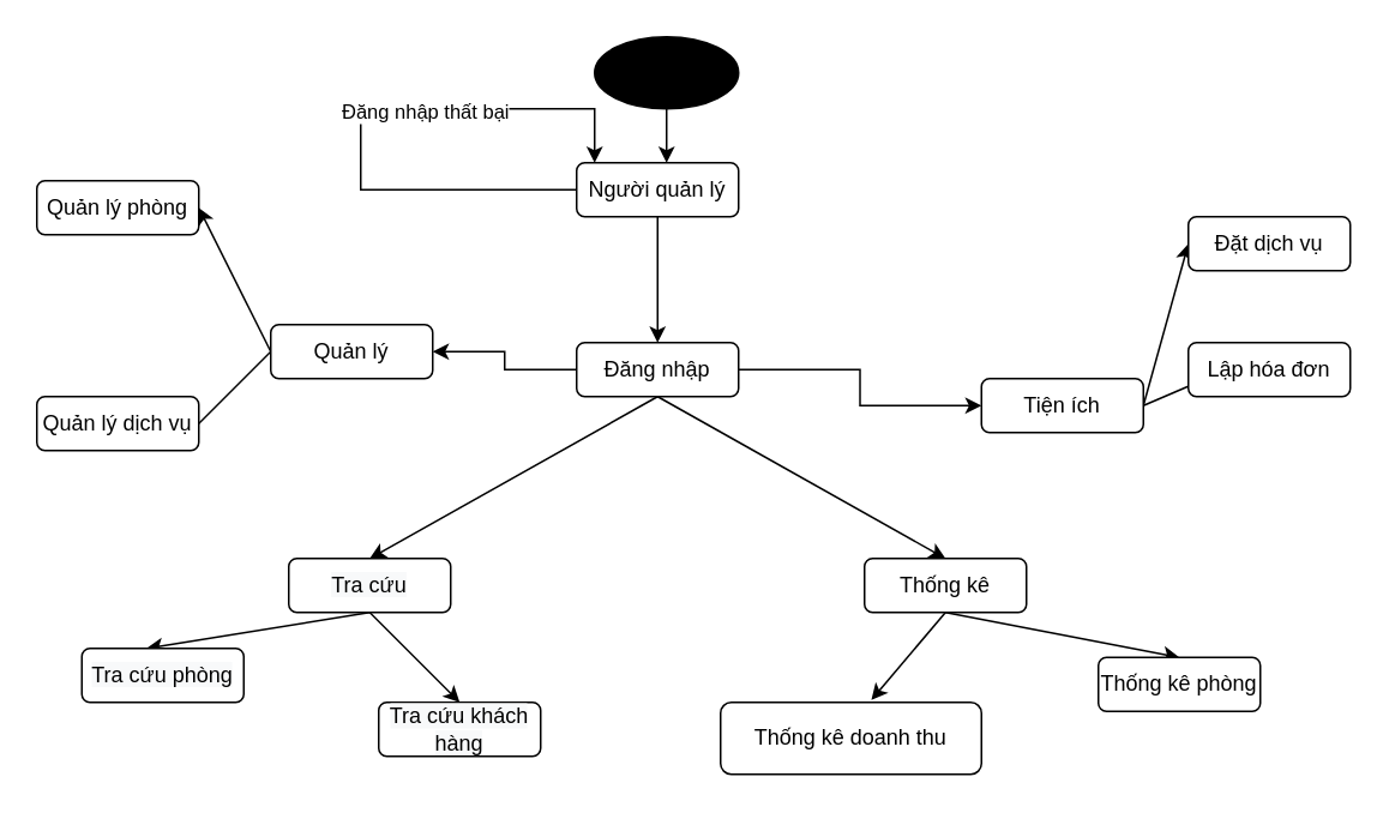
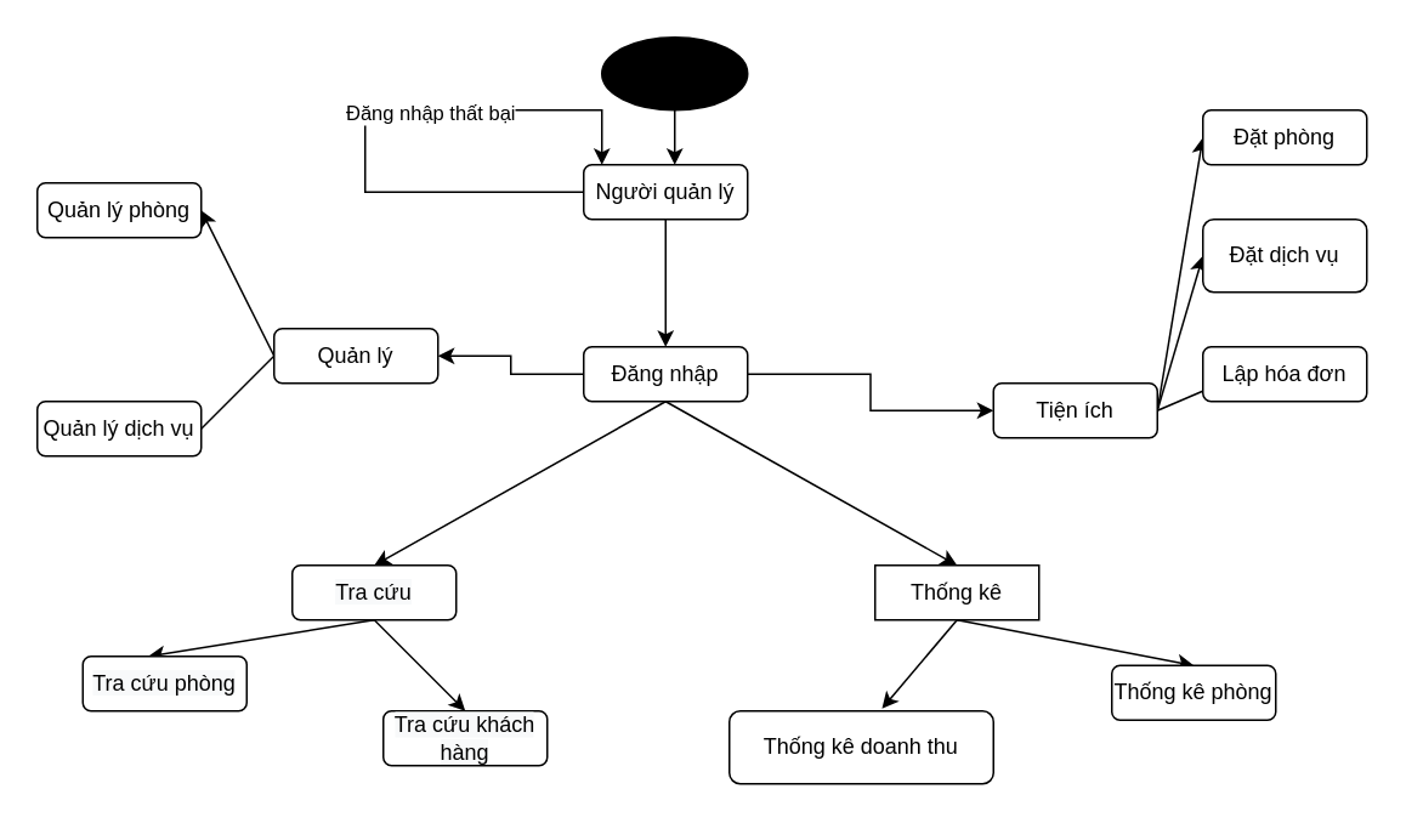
  <mxCell id="0" />
  <mxCell id="1" parent="0" />
  <mxCell id="2" style="edgeStyle=orthogonalEdgeStyle;rounded=0;orthogonalLoop=1;jettySize=auto;html=1;exitX=0.5;exitY=1;exitDx=0;exitDy=0;" edge="1" parent="1" source="3"><mxGeometry relative="1" as="geometry"><mxPoint x="370" y="90" as="targetPoint" /></mxGeometry></mxCell>
  <mxCell id="3" value="" style="ellipse;whiteSpace=wrap;html=1;fillColor=#000000;" vertex="1" parent="1"><mxGeometry x="330" y="20" width="80" height="40" as="geometry" /></mxCell>
  <mxCell id="4" style="rounded=0;orthogonalLoop=1;jettySize=auto;html=1;exitX=0.5;exitY=1;exitDx=0;exitDy=0;entryX=0.5;entryY=0;entryDx=0;entryDy=0;" edge="1" parent="1" source="5" target="16"><mxGeometry relative="1" as="geometry" /></mxCell>
  <mxCell id="5" value="&lt;span&gt;Người quản lý&lt;/span&gt;" style="rounded=1;whiteSpace=wrap;html=1;fillColor=#FFFFFF;" vertex="1" parent="1"><mxGeometry x="320" y="90" width="90" height="30" as="geometry" /></mxCell>
  <mxCell id="6" style="edgeStyle=none;rounded=0;orthogonalLoop=1;jettySize=auto;html=1;exitX=0;exitY=0.5;exitDx=0;exitDy=0;entryX=1;entryY=0.5;entryDx=0;entryDy=0;" edge="1" parent="1" source="8" target="24"><mxGeometry relative="1" as="geometry" /></mxCell>
  <mxCell id="7" style="edgeStyle=none;rounded=0;orthogonalLoop=1;jettySize=auto;html=1;exitX=0;exitY=0.5;exitDx=0;exitDy=0;entryX=1;entryY=0.5;entryDx=0;entryDy=0;endArrow=none;" edge="1" parent="1" source="8" target="25"><mxGeometry relative="1" as="geometry" /></mxCell>
  <mxCell id="8" value="Quản lý" style="rounded=1;whiteSpace=wrap;html=1;fillColor=#FFFFFF;" vertex="1" parent="1"><mxGeometry x="150" y="180" width="90" height="30" as="geometry" /></mxCell>
  <mxCell id="9" style="edgeStyle=none;rounded=0;orthogonalLoop=1;jettySize=auto;html=1;exitX=0.5;exitY=1;exitDx=0;exitDy=0;entryX=0.4;entryY=0;entryDx=0;entryDy=0;entryPerimeter=0;" edge="1" parent="1" source="11" target="26"><mxGeometry relative="1" as="geometry" /></mxCell>
  <mxCell id="10" style="edgeStyle=none;rounded=0;orthogonalLoop=1;jettySize=auto;html=1;exitX=0.5;exitY=1;exitDx=0;exitDy=0;entryX=0.5;entryY=0;entryDx=0;entryDy=0;" edge="1" parent="1" source="11" target="27"><mxGeometry relative="1" as="geometry" /></mxCell>
  <mxCell id="11" value="&#10;&#10;&lt;span style=&quot;color: rgb(0, 0, 0); font-family: helvetica; font-size: 12px; font-style: normal; font-weight: 400; letter-spacing: normal; text-align: center; text-indent: 0px; text-transform: none; word-spacing: 0px; background-color: rgb(248, 249, 250); display: inline; float: none;&quot;&gt;Tra cứu&lt;/span&gt;&#10;&#10;" style="rounded=1;whiteSpace=wrap;html=1;fillColor=#FFFFFF;" vertex="1" parent="1"><mxGeometry x="160" y="310" width="90" height="30" as="geometry" /></mxCell>
  <mxCell id="12" style="edgeStyle=orthogonalEdgeStyle;rounded=0;orthogonalLoop=1;jettySize=auto;html=1;exitX=0;exitY=0.5;exitDx=0;exitDy=0;entryX=1;entryY=0.5;entryDx=0;entryDy=0;" edge="1" parent="1" source="16" target="8"><mxGeometry relative="1" as="geometry" /></mxCell>
  <mxCell id="13" style="edgeStyle=orthogonalEdgeStyle;rounded=0;orthogonalLoop=1;jettySize=auto;html=1;exitX=1;exitY=0.5;exitDx=0;exitDy=0;" edge="1" parent="1" source="16" target="20"><mxGeometry relative="1" as="geometry" /></mxCell>
  <mxCell id="14" style="edgeStyle=none;rounded=0;orthogonalLoop=1;jettySize=auto;html=1;exitX=0.5;exitY=1;exitDx=0;exitDy=0;entryX=0.5;entryY=0;entryDx=0;entryDy=0;" edge="1" parent="1" source="16" target="11"><mxGeometry relative="1" as="geometry" /></mxCell>
  <mxCell id="15" style="edgeStyle=none;rounded=0;orthogonalLoop=1;jettySize=auto;html=1;exitX=0.5;exitY=1;exitDx=0;exitDy=0;entryX=0.5;entryY=0;entryDx=0;entryDy=0;" edge="1" parent="1" source="16" target="23"><mxGeometry relative="1" as="geometry" /></mxCell>
  <mxCell id="16" value="Đăng nhập" style="rounded=1;whiteSpace=wrap;html=1;fillColor=#FFFFFF;" vertex="1" parent="1"><mxGeometry x="320" y="190" width="90" height="30" as="geometry" /></mxCell>
+ <mxCell id="17" style="edgeStyle=none;rounded=0;orthogonalLoop=1;jettySize=auto;html=1;exitX=1;exitY=0.5;exitDx=0;exitDy=0;entryX=0;entryY=0.5;entryDx=0;entryDy=0;" edge="1" parent="1" source="20" target="28"><mxGeometry relative="1" as="geometry" /></mxCell>
  <mxCell id="18" style="edgeStyle=none;rounded=0;orthogonalLoop=1;jettySize=auto;html=1;exitX=1;exitY=0.5;exitDx=0;exitDy=0;entryX=0;entryY=0.5;entryDx=0;entryDy=0;" edge="1" parent="1" source="20" target="29"><mxGeometry relative="1" as="geometry" /></mxCell>
  <mxCell id="19" style="edgeStyle=none;rounded=0;orthogonalLoop=1;jettySize=auto;html=1;exitX=1;exitY=0.5;exitDx=0;exitDy=0;entryX=0.111;entryY=0.667;entryDx=0;entryDy=0;entryPerimeter=0;" edge="1" parent="1" source="20" target="30"><mxGeometry relative="1" as="geometry" /></mxCell>
  <mxCell id="20" value="Tiện ích" style="rounded=1;whiteSpace=wrap;html=1;fillColor=#FFFFFF;" vertex="1" parent="1"><mxGeometry x="545" y="210" width="90" height="30" as="geometry" /></mxCell>
  <mxCell id="21" style="edgeStyle=none;rounded=0;orthogonalLoop=1;jettySize=auto;html=1;exitX=0.5;exitY=1;exitDx=0;exitDy=0;entryX=0.578;entryY=-0.033;entryDx=0;entryDy=0;entryPerimeter=0;" edge="1" parent="1" source="23" target="31"><mxGeometry relative="1" as="geometry" /></mxCell>
  <mxCell id="22" style="edgeStyle=none;rounded=0;orthogonalLoop=1;jettySize=auto;html=1;exitX=0.5;exitY=1;exitDx=0;exitDy=0;entryX=0.5;entryY=0;entryDx=0;entryDy=0;" edge="1" parent="1" source="23" target="32"><mxGeometry relative="1" as="geometry" /></mxCell>
- <mxCell id="23" value="Thống kê" style="rounded=1;whiteSpace=wrap;html=1;fillColor=#FFFFFF;" vertex="1" parent="1"><mxGeometry x="480" y="310" width="90" height="30" as="geometry" /></mxCell>
+ <mxCell id="23" value="Thống kê" style="whiteSpace=wrap;html=1;fillColor=#FFFFFF;rounded=0;" vertex="1" parent="1"><mxGeometry x="480" y="310" width="90" height="30" as="geometry" /></mxCell>
  <mxCell id="24" value="Quản lý phòng" style="rounded=1;whiteSpace=wrap;html=1;fillColor=#FFFFFF;" vertex="1" parent="1"><mxGeometry x="20" y="100" width="90" height="30" as="geometry" /></mxCell>
  <mxCell id="25" value="Quản lý dịch vụ" style="rounded=1;whiteSpace=wrap;html=1;fillColor=#FFFFFF;" vertex="1" parent="1"><mxGeometry x="20" y="220" width="90" height="30" as="geometry" /></mxCell>
  <mxCell id="26" value="&lt;span style=&quot;color: rgb(0 , 0 , 0) ; font-family: &amp;#34;helvetica&amp;#34; ; font-size: 12px ; font-style: normal ; font-weight: 400 ; letter-spacing: normal ; text-align: center ; text-indent: 0px ; text-transform: none ; word-spacing: 0px ; background-color: rgb(248 , 249 , 250) ; display: inline ; float: none&quot;&gt;Tra cứu phòng&lt;/span&gt;" style="rounded=1;whiteSpace=wrap;html=1;fillColor=#FFFFFF;" vertex="1" parent="1"><mxGeometry x="45" y="360" width="90" height="30" as="geometry" /></mxCell>
  <mxCell id="27" value="&lt;span style=&quot;color: rgb(0 , 0 , 0) ; font-family: &amp;#34;helvetica&amp;#34; ; font-size: 12px ; font-style: normal ; font-weight: 400 ; letter-spacing: normal ; text-align: center ; text-indent: 0px ; text-transform: none ; word-spacing: 0px ; background-color: rgb(248 , 249 , 250) ; display: inline ; float: none&quot;&gt;Tra cứu khách hàng&lt;/span&gt;" style="rounded=1;whiteSpace=wrap;html=1;fillColor=#FFFFFF;" vertex="1" parent="1"><mxGeometry x="210" y="390" width="90" height="30" as="geometry" /></mxCell>
- <mxCell id="29" value="Đặt dịch vụ" style="rounded=1;whiteSpace=wrap;html=1;fillColor=#FFFFFF;" vertex="1" parent="1"><mxGeometry x="660" y="120" width="90" height="30" as="geometry" /></mxCell>
+ <mxCell id="28" value="Đặt phòng" style="rounded=1;whiteSpace=wrap;html=1;fillColor=#FFFFFF;" vertex="1" parent="1"><mxGeometry x="660" y="60" width="90" height="30" as="geometry" /></mxCell>
+ <mxCell id="29" value="Đặt dịch vụ" style="rounded=1;whiteSpace=wrap;html=1;fillColor=#FFFFFF;" vertex="1" parent="1"><mxGeometry x="660" y="120" width="90" height="40" as="geometry" /></mxCell>
  <mxCell id="30" value="Lập hóa đơn" style="rounded=1;whiteSpace=wrap;html=1;fillColor=#FFFFFF;" vertex="1" parent="1"><mxGeometry x="660" y="190" width="90" height="30" as="geometry" /></mxCell>
  <mxCell id="31" value="Thống kê doanh thu" style="rounded=1;whiteSpace=wrap;html=1;fillColor=#FFFFFF;" vertex="1" parent="1"><mxGeometry x="400" y="390" width="145" height="40" as="geometry" /></mxCell>
  <mxCell id="32" value="Thống kê phòng" style="rounded=1;whiteSpace=wrap;html=1;fillColor=#FFFFFF;" vertex="1" parent="1"><mxGeometry x="610" y="365" width="90" height="30" as="geometry" /></mxCell>
  <mxCell id="33" style="edgeStyle=orthogonalEdgeStyle;rounded=0;orthogonalLoop=1;jettySize=auto;html=1;exitX=0;exitY=0.5;exitDx=0;exitDy=0;" edge="1" parent="1" source="5"><mxGeometry relative="1" as="geometry"><mxPoint x="330" y="90" as="targetPoint" /><Array as="points"><mxPoint x="200" y="105" /><mxPoint x="200" y="60" /><mxPoint x="330" y="60" /><mxPoint x="330" y="90" /></Array></mxGeometry></mxCell>
  <mxCell id="34" value="Đăng nhập thất bại" style="edgeLabel;html=1;align=center;verticalAlign=middle;resizable=0;points=[];" vertex="1" connectable="0" parent="33"><mxGeometry x="0.229" y="-1" relative="1" as="geometry"><mxPoint as="offset" /></mxGeometry></mxCell>
